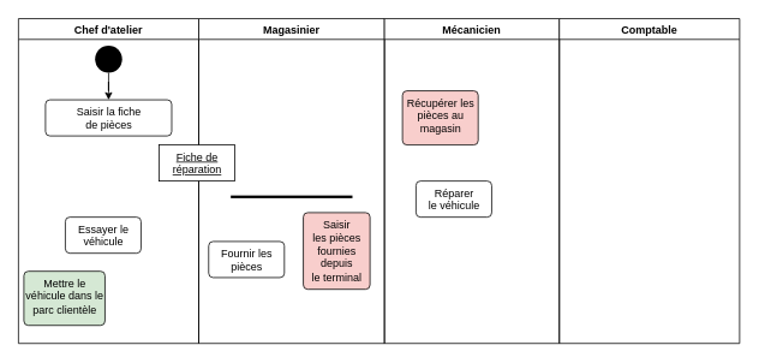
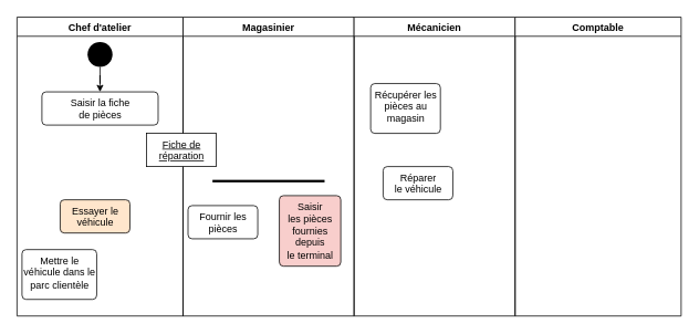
  <mxCell id="0" />
  <mxCell id="1" parent="0" />
  <mxCell id="2" value="Chef d'atelier" style="swimlane;" vertex="1" parent="1"><mxGeometry x="20" y="20" width="200" height="360" as="geometry" /></mxCell>
  <mxCell id="3" value="" style="edgeStyle=orthogonalEdgeStyle;rounded=0;orthogonalLoop=1;jettySize=auto;html=1;" edge="1" parent="2" source="4" target="5"><mxGeometry relative="1" as="geometry" /></mxCell>
  <mxCell id="4" value="" style="ellipse;fillColor=#000000;strokeColor=none;" vertex="1" parent="2"><mxGeometry x="85" y="30" width="30" height="30" as="geometry" /></mxCell>
  <mxCell id="5" value="Saisir la fiche &lt;br&gt;de pièces" style="html=1;align=center;verticalAlign=top;rounded=1;absoluteArcSize=1;arcSize=10;dashed=0;" vertex="1" parent="2"><mxGeometry x="30" y="90" width="140" height="40" as="geometry" /></mxCell>
- <mxCell id="6" value="Essayer le&lt;br&gt; véhicule" style="html=1;align=center;verticalAlign=top;rounded=1;absoluteArcSize=1;arcSize=10;dashed=0;" vertex="1" parent="2"><mxGeometry x="52" y="220" width="84" height="40" as="geometry" /></mxCell>
- <mxCell id="7" value="Mettre le &lt;br&gt;véhicule dans le &lt;br&gt;parc clientèle" style="html=1;align=center;verticalAlign=top;rounded=1;absoluteArcSize=1;arcSize=10;dashed=0;fillColor=#d5e8d4;" vertex="1" parent="2"><mxGeometry x="6" y="280" width="90" height="60" as="geometry" /></mxCell>
+ <mxCell id="6" value="Essayer le&lt;br&gt; véhicule" style="html=1;align=center;verticalAlign=top;rounded=1;absoluteArcSize=1;arcSize=10;dashed=0;fillColor=#ffe6cc;" vertex="1" parent="2"><mxGeometry x="52" y="220" width="84" height="40" as="geometry" /></mxCell>
+ <mxCell id="7" value="Mettre le &lt;br&gt;véhicule dans le &lt;br&gt;parc clientèle" style="html=1;align=center;verticalAlign=top;rounded=1;absoluteArcSize=1;arcSize=10;dashed=0;" vertex="1" parent="2"><mxGeometry x="6" y="280" width="90" height="60" as="geometry" /></mxCell>
  <mxCell id="8" value="Magasinier" style="swimlane;" vertex="1" parent="1"><mxGeometry x="220" y="20" width="206" height="360" as="geometry" /></mxCell>
- <mxCell id="9" value="Fournir les&lt;br&gt;pièces" style="html=1;align=center;verticalAlign=top;rounded=1;absoluteArcSize=1;arcSize=10;dashed=0;" vertex="1" parent="8"><mxGeometry x="11" y="247" width="84" height="40" as="geometry" /></mxCell>
+ <mxCell id="9" value="Fournir les&lt;br&gt;pièces" style="html=1;align=center;verticalAlign=top;rounded=1;absoluteArcSize=1;arcSize=10;dashed=0;" vertex="1" parent="8"><mxGeometry x="6" y="227" width="84" height="40" as="geometry" /></mxCell>
  <mxCell id="10" value="Saisir&lt;br&gt;les pièces&lt;br&gt;fournies&lt;br&gt;depuis&lt;br&gt;le terminal" style="html=1;align=center;verticalAlign=top;rounded=1;absoluteArcSize=1;arcSize=10;dashed=0;fillColor=#f8cecc;" vertex="1" parent="8"><mxGeometry x="116" y="215" width="74" height="85" as="geometry" /></mxCell>
  <mxCell id="11" value="" style="html=1;points=[];perimeter=orthogonalPerimeter;fillColor=#000000;strokeColor=none;rotation=90;" vertex="1" parent="8"><mxGeometry x="101.5" y="130" width="3" height="135" as="geometry" /></mxCell>
  <mxCell id="12" value="Fiche de &lt;br&gt;réparation" style="html=1;align=center;verticalAlign=top;rounded=0;absoluteArcSize=1;arcSize=10;dashed=0;fontStyle=4" vertex="1" parent="8"><mxGeometry x="-44" y="140" width="84" height="40" as="geometry" /></mxCell>
  <mxCell id="13" value="Mécanicien" style="swimlane;" vertex="1" parent="1"><mxGeometry x="426" y="20" width="194" height="360" as="geometry" /></mxCell>
- <mxCell id="14" value="Récupérer les&lt;br&gt;pièces au&lt;br&gt;magasin" style="html=1;align=center;verticalAlign=top;rounded=1;absoluteArcSize=1;arcSize=10;dashed=0;fillColor=#f8cecc;" vertex="1" parent="13"><mxGeometry x="20" y="80" width="84" height="60" as="geometry" /></mxCell>
+ <mxCell id="14" value="Récupérer les&lt;br&gt;pièces au&lt;br&gt;magasin" style="html=1;align=center;verticalAlign=top;rounded=1;absoluteArcSize=1;arcSize=10;dashed=0;" vertex="1" parent="13"><mxGeometry x="20" y="80" width="84" height="60" as="geometry" /></mxCell>
  <mxCell id="15" value="Réparer &lt;br&gt;le véhicule" style="html=1;align=center;verticalAlign=top;rounded=1;absoluteArcSize=1;arcSize=10;dashed=0;" vertex="1" parent="13"><mxGeometry x="35" y="180" width="84" height="40" as="geometry" /></mxCell>
  <mxCell id="16" value="Comptable" style="swimlane;" vertex="1" parent="1"><mxGeometry x="620" y="20" width="200" height="360" as="geometry" /></mxCell>
